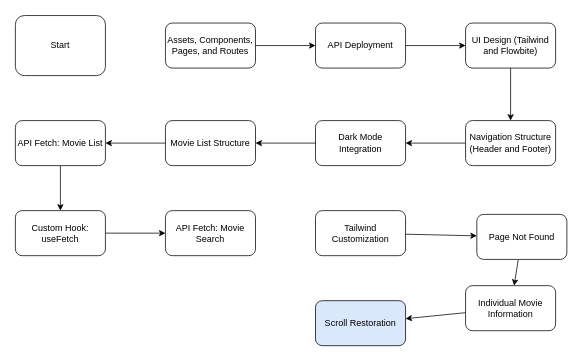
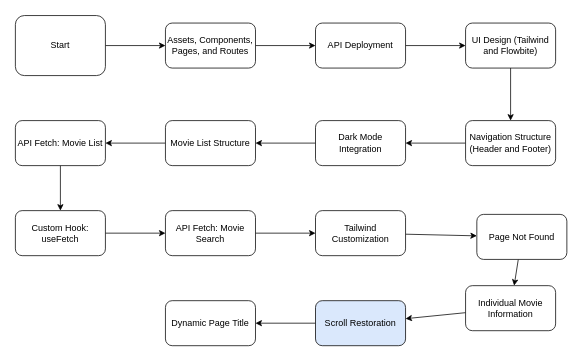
  <mxCell id="0" />
  <mxCell id="1" parent="0" />
+ <mxCell id="2" value="" style="edgeStyle=none;html=1;verticalAlign=middle;" parent="1" source="3" target="5" edge="1"><mxGeometry relative="1" as="geometry" /></mxCell>
  <mxCell id="3" value="Start" style="whiteSpace=wrap;html=1;movable=1;resizable=1;rotatable=1;deletable=1;editable=1;connectable=1;flipH=1;flipV=0;container=0;verticalAlign=middle;direction=west;rounded=1;" parent="1" vertex="1"><mxGeometry x="20" y="20" width="120" height="80" as="geometry" /></mxCell>
  <mxCell id="4" value="" style="edgeStyle=none;html=1;verticalAlign=middle;" parent="1" source="5" target="7" edge="1"><mxGeometry relative="1" as="geometry" /></mxCell>
  <mxCell id="5" value="Assets, Components, Pages, and Routes" style="rounded=1;whiteSpace=wrap;html=1;verticalAlign=middle;flipV=0;flipH=1;direction=west;" parent="1" vertex="1"><mxGeometry x="220" y="30" width="120" height="60" as="geometry" /></mxCell>
  <mxCell id="6" value="" style="edgeStyle=none;html=1;verticalAlign=middle;" parent="1" source="7" target="9" edge="1"><mxGeometry relative="1" as="geometry" /></mxCell>
  <mxCell id="7" value="API Deployment" style="rounded=1;whiteSpace=wrap;html=1;verticalAlign=middle;flipV=0;flipH=1;direction=west;" parent="1" vertex="1"><mxGeometry x="420" y="30" width="120" height="60" as="geometry" /></mxCell>
  <mxCell id="8" value="" style="edgeStyle=none;html=1;verticalAlign=middle;" parent="1" source="9" target="11" edge="1"><mxGeometry relative="1" as="geometry" /></mxCell>
  <mxCell id="9" value="UI Design (Tailwind and Flowbite)" style="whiteSpace=wrap;html=1;rounded=1;verticalAlign=middle;flipV=0;flipH=1;direction=west;" parent="1" vertex="1"><mxGeometry x="620" y="30" width="120" height="60" as="geometry" /></mxCell>
  <mxCell id="10" value="" style="edgeStyle=none;html=1;verticalAlign=middle;" parent="1" source="11" target="13" edge="1"><mxGeometry relative="1" as="geometry" /></mxCell>
  <mxCell id="11" value="Navigation Structure (Header and Footer)" style="whiteSpace=wrap;html=1;rounded=1;verticalAlign=middle;flipV=0;flipH=1;direction=west;" parent="1" vertex="1"><mxGeometry x="620" y="160" width="120" height="60" as="geometry" /></mxCell>
  <mxCell id="12" value="" style="edgeStyle=none;html=1;verticalAlign=middle;" parent="1" source="13" target="15" edge="1"><mxGeometry relative="1" as="geometry" /></mxCell>
  <mxCell id="13" value="Dark Mode Integration" style="rounded=1;whiteSpace=wrap;html=1;verticalAlign=middle;flipV=0;flipH=1;direction=west;" parent="1" vertex="1"><mxGeometry x="420" y="160" width="120" height="60" as="geometry" /></mxCell>
  <mxCell id="14" value="" style="edgeStyle=none;html=1;verticalAlign=middle;" parent="1" source="15" target="17" edge="1"><mxGeometry relative="1" as="geometry" /></mxCell>
  <mxCell id="15" value="Movie List Structure" style="whiteSpace=wrap;html=1;rounded=1;verticalAlign=middle;flipV=0;flipH=1;direction=west;" parent="1" vertex="1"><mxGeometry x="220" y="160" width="120" height="60" as="geometry" /></mxCell>
  <mxCell id="16" value="" style="edgeStyle=none;html=1;verticalAlign=middle;" parent="1" source="17" target="19" edge="1"><mxGeometry relative="1" as="geometry" /></mxCell>
  <mxCell id="17" value="API Fetch: Movie List" style="whiteSpace=wrap;html=1;rounded=1;verticalAlign=middle;flipV=0;flipH=1;direction=west;" parent="1" vertex="1"><mxGeometry x="20" y="160" width="120" height="60" as="geometry" /></mxCell>
  <mxCell id="18" value="" style="edgeStyle=none;html=1;verticalAlign=middle;" parent="1" source="19" target="21" edge="1"><mxGeometry relative="1" as="geometry" /></mxCell>
  <mxCell id="19" value="Custom Hook: useFetch" style="whiteSpace=wrap;html=1;rounded=1;verticalAlign=middle;flipV=0;flipH=1;direction=west;" parent="1" vertex="1"><mxGeometry x="20" y="280" width="120" height="60" as="geometry" /></mxCell>
+ <mxCell id="20" value="" style="edgeStyle=none;html=1;verticalAlign=middle;" parent="1" source="21" target="23" edge="1"><mxGeometry relative="1" as="geometry" /></mxCell>
  <mxCell id="21" value="API Fetch: Movie Search" style="whiteSpace=wrap;html=1;rounded=1;verticalAlign=middle;flipV=0;flipH=1;direction=west;" parent="1" vertex="1"><mxGeometry x="220" y="280" width="120" height="60" as="geometry" /></mxCell>
  <mxCell id="22" value="" style="edgeStyle=none;html=1;verticalAlign=middle;" parent="1" source="23" target="25" edge="1"><mxGeometry relative="1" as="geometry" /></mxCell>
  <mxCell id="23" value="Tailwind Customization" style="whiteSpace=wrap;html=1;rounded=1;verticalAlign=middle;flipV=0;flipH=1;direction=west;" parent="1" vertex="1"><mxGeometry x="420" y="280" width="120" height="60" as="geometry" /></mxCell>
  <mxCell id="24" value="" style="edgeStyle=none;html=1;verticalAlign=middle;" parent="1" source="25" target="27" edge="1"><mxGeometry relative="1" as="geometry" /></mxCell>
  <mxCell id="25" value="Page Not Found" style="whiteSpace=wrap;html=1;rounded=1;verticalAlign=middle;flipV=0;flipH=1;direction=west;" parent="1" vertex="1"><mxGeometry x="635" y="285" width="120" height="60" as="geometry" /></mxCell>
  <mxCell id="26" value="" style="edgeStyle=none;html=1;verticalAlign=middle;" parent="1" source="27" target="29" edge="1"><mxGeometry relative="1" as="geometry" /></mxCell>
  <mxCell id="27" value="Individual Movie Information" style="whiteSpace=wrap;html=1;rounded=1;verticalAlign=middle;flipV=0;flipH=1;direction=west;" parent="1" vertex="1"><mxGeometry x="620" y="380" width="120" height="60" as="geometry" /></mxCell>
+ <mxCell id="28" value="" style="edgeStyle=none;html=1;verticalAlign=middle;" parent="1" source="29" target="30" edge="1"><mxGeometry relative="1" as="geometry" /></mxCell>
  <mxCell id="29" value="Scroll Restoration" style="whiteSpace=wrap;html=1;rounded=1;verticalAlign=middle;flipV=0;flipH=1;direction=west;fillColor=#dae8fc;" parent="1" vertex="1"><mxGeometry x="420" y="400" width="120" height="60" as="geometry" /></mxCell>
+ <mxCell id="30" value="Dynamic Page Title" style="whiteSpace=wrap;html=1;rounded=1;verticalAlign=middle;flipV=0;flipH=1;direction=west;" parent="1" vertex="1"><mxGeometry x="220" y="400" width="120" height="60" as="geometry" /></mxCell>
